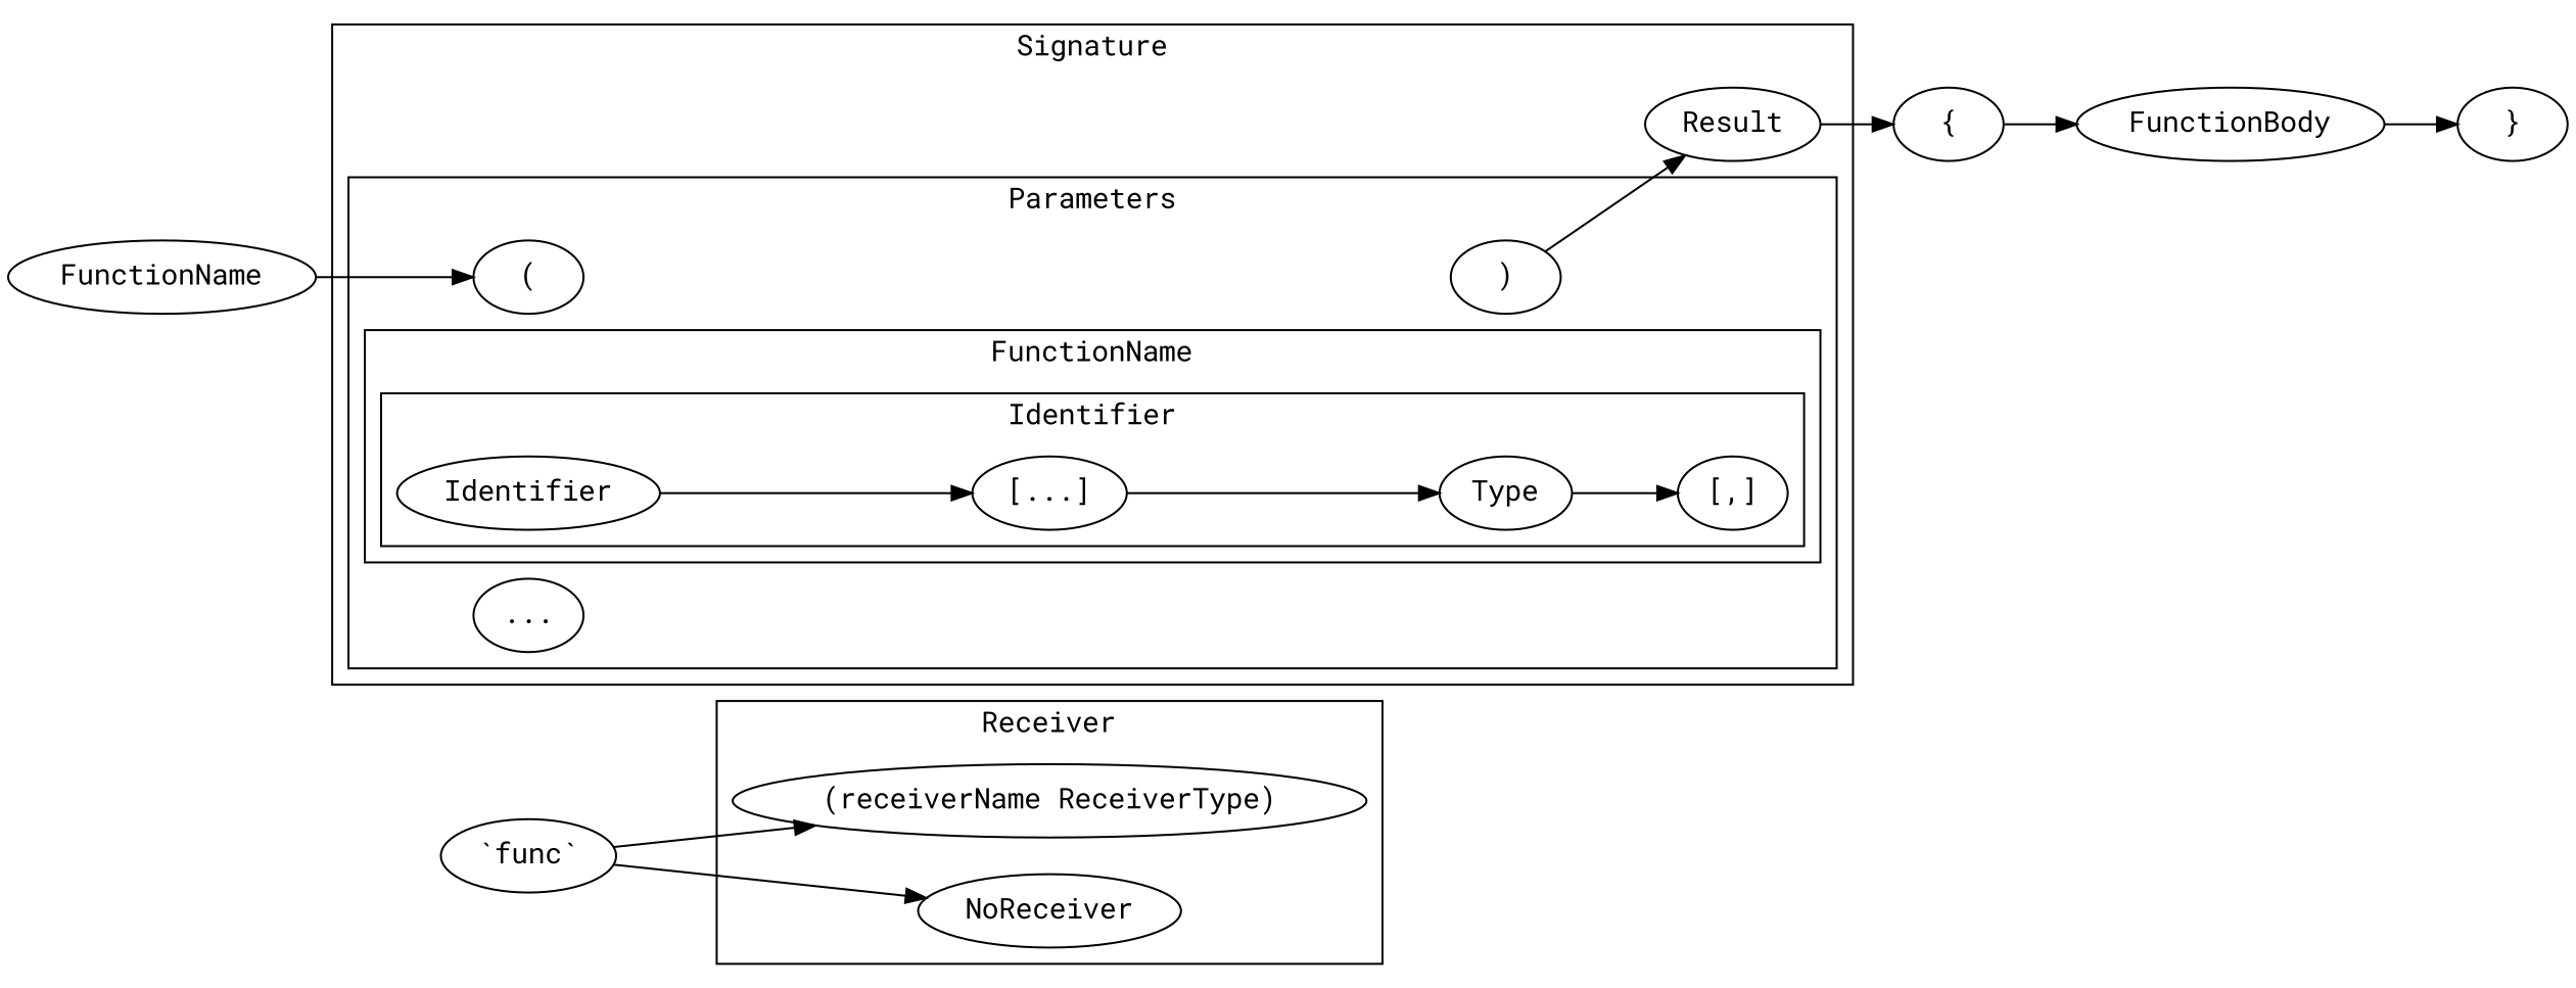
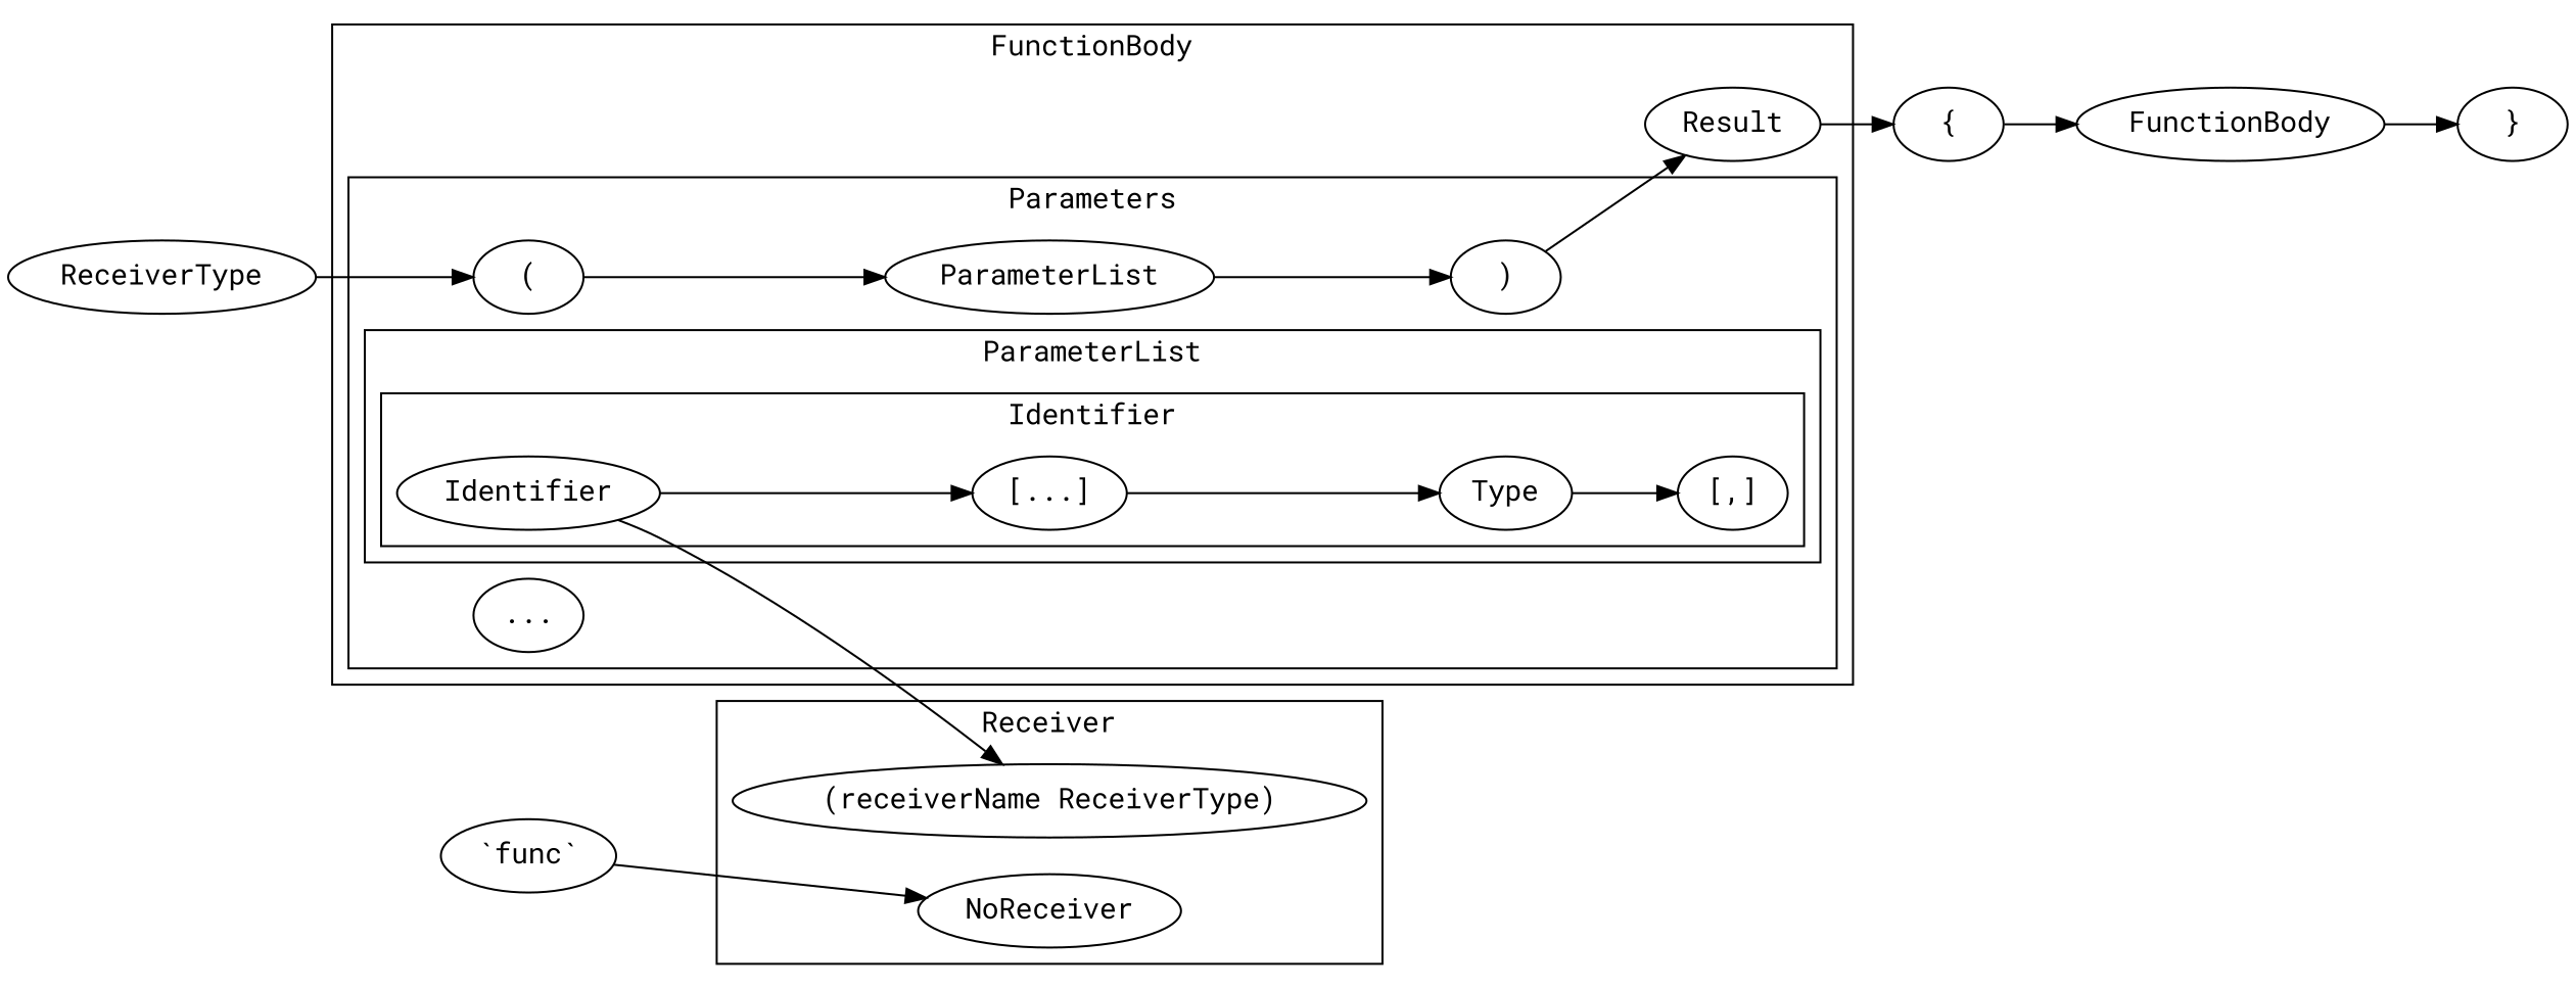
  digraph {
    fontname="Roboto Mono"
    rankdir=LR
    node [fontname="Roboto Mono"]
    edge [fontname="Roboto Mono"]
    NoReceiver
    n2 [label="(receiverName ReceiverType)"]
    Identifier
    "[...]"
    Type
    "[,]"
    n7 [label="("]
+   ParameterList
    n9 [label=")"]
    n10 [label="..."]
    Result
    n12 [label="{"]
    "`func`"
-   FunctionName
+   FunctionName [label=ReceiverType]
    FunctionBody
    n16 [label="}"]
    subgraph cluster_1 {
      label=Receiver
      NoReceiver
      n2
    }
    subgraph cluster_2 {
-     label=Signature
+     label=FunctionBody
      Result
      subgraph cluster_3 {
        label=Parameters
        n7
+       ParameterList
        n9
        n10
        subgraph cluster_4 {
-         label=FunctionName
+         label=ParameterList
          subgraph cluster_5 {
            label=Identifier
            Identifier
            "[...]"
            Type
            "[,]"
          }
        }
      }
    }
    Identifier -> "[...]"
    "[...]" -> Type
    Type -> "[,]"
+   n7 -> ParameterList
+   ParameterList -> n9
    n9 -> Result
    Result -> n12
    n12 -> FunctionBody
    "`func`" -> NoReceiver
-   "`func`" -> n2
+   Identifier -> n2
    FunctionName -> n7
    FunctionBody -> n16
  }
